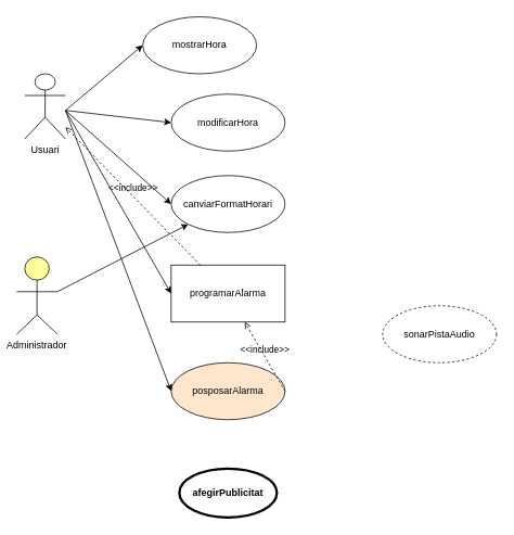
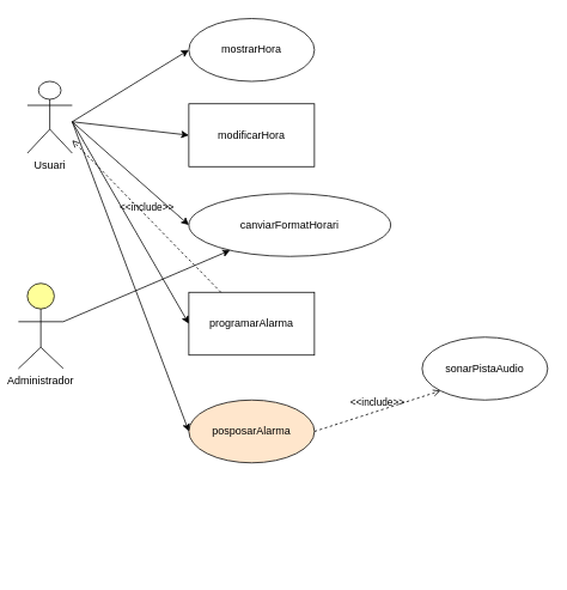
  <mxCell id="0" />
  <mxCell id="1" parent="0" />
  <mxCell id="2" value="Usuari&lt;br&gt;" style="shape=umlActor;verticalLabelPosition=bottom;verticalAlign=top;html=1;outlineConnect=0;" vertex="1" parent="1"><mxGeometry x="30" y="90" width="50" height="80" as="geometry" /></mxCell>
  <mxCell id="3" value="Administrador&lt;br&gt;" style="html=1;outlineConnect=0;whiteSpace=wrap;fillColor=#ffff99;verticalLabelPosition=bottom;verticalAlign=top;align=center;shape=mxgraph.archimate3.actor;" vertex="1" parent="1"><mxGeometry x="20" y="315" width="50" height="95" as="geometry" /></mxCell>
- <mxCell id="4" value="mostrarHora" style="ellipse;whiteSpace=wrap;html=1;" vertex="1" parent="1"><mxGeometry x="175" y="20" width="140" height="70" as="geometry" /></mxCell>
- <mxCell id="5" value="modificarHora" style="ellipse;whiteSpace=wrap;html=1;" vertex="1" parent="1"><mxGeometry x="210" y="115" width="140" height="70" as="geometry" /></mxCell>
- <mxCell id="6" value="canviarFormatHorari&lt;br&gt;" style="ellipse;whiteSpace=wrap;html=1;" vertex="1" parent="1"><mxGeometry x="210" y="215" width="140" height="70" as="geometry" /></mxCell>
+ <mxCell id="4" value="mostrarHora" style="ellipse;whiteSpace=wrap;html=1;" vertex="1" parent="1"><mxGeometry x="210" y="20" width="140" height="70" as="geometry" /></mxCell>
+ <mxCell id="5" value="modificarHora" style="whiteSpace=wrap;html=1;rounded=0;" vertex="1" parent="1"><mxGeometry x="210" y="115" width="140" height="70" as="geometry" /></mxCell>
+ <mxCell id="6" value="canviarFormatHorari&lt;br&gt;" style="ellipse;whiteSpace=wrap;html=1;" vertex="1" parent="1"><mxGeometry x="210" y="215" width="225" height="70" as="geometry" /></mxCell>
  <mxCell id="7" value="programarAlarma" style="whiteSpace=wrap;html=1;rounded=0;" vertex="1" parent="1"><mxGeometry x="210" y="325" width="140" height="70" as="geometry" /></mxCell>
  <mxCell id="8" value="posposarAlarma" style="ellipse;whiteSpace=wrap;html=1;fillColor=#ffe6cc;" vertex="1" parent="1"><mxGeometry x="210" y="445" width="140" height="70" as="geometry" /></mxCell>
- <mxCell id="9" value="sonarPistaAudio&lt;br&gt;" style="ellipse;whiteSpace=wrap;html=1;dashed=1;" vertex="1" parent="1"><mxGeometry x="470" y="375" width="140" height="70" as="geometry" /></mxCell>
+ <mxCell id="9" value="sonarPistaAudio&lt;br&gt;" style="ellipse;whiteSpace=wrap;html=1;" vertex="1" parent="1"><mxGeometry x="470" y="375" width="140" height="70" as="geometry" /></mxCell>
  <mxCell id="10" value="&amp;lt;&amp;lt;include&amp;gt;&amp;gt;" style="html=1;verticalAlign=bottom;labelBackgroundColor=none;endArrow=open;endFill=0;dashed=1;rounded=0;" edge="1" parent="1" source="7" target="2"><mxGeometry width="160" relative="1" as="geometry"><mxPoint x="350" y="360" as="sourcePoint" /><mxPoint x="510" y="360" as="targetPoint" /></mxGeometry></mxCell>
- <mxCell id="11" value="&amp;lt;&amp;lt;include&amp;gt;&amp;gt;" style="html=1;verticalAlign=bottom;labelBackgroundColor=none;endArrow=open;endFill=0;dashed=1;rounded=0;exitX=1;exitY=0.5;exitDx=0;exitDy=0;" edge="1" parent="1" source="8" target="7"><mxGeometry width="160" relative="1" as="geometry"><mxPoint x="340" y="485" as="sourcePoint" /><mxPoint x="500" y="485" as="targetPoint" /></mxGeometry></mxCell>
- <mxCell id="12" value="afegirPublicitat&lt;br&gt;" style="shape=ellipse;html=1;strokeWidth=3;fontStyle=1;whiteSpace=wrap;align=center;perimeter=ellipsePerimeter;" vertex="1" parent="1"><mxGeometry x="220" y="575" width="120" height="60" as="geometry" /></mxCell>
+ <mxCell id="11" value="&amp;lt;&amp;lt;include&amp;gt;&amp;gt;" style="html=1;verticalAlign=bottom;labelBackgroundColor=none;endArrow=open;endFill=0;dashed=1;rounded=0;entryX=0;entryY=1;entryDx=0;entryDy=0;exitX=1;exitY=0.5;exitDx=0;exitDy=0;" edge="1" parent="1" source="8" target="9"><mxGeometry width="160" relative="1" as="geometry"><mxPoint x="340" y="485" as="sourcePoint" /><mxPoint x="500" y="485" as="targetPoint" /></mxGeometry></mxCell>
  <mxCell id="13" value="" style="endArrow=classic;html=1;rounded=0;exitX=1;exitY=0.45;exitDx=0;exitDy=0;exitPerimeter=0;" edge="1" parent="1" source="3" target="6"><mxGeometry width="50" height="50" relative="1" as="geometry"><mxPoint x="130" y="405" as="sourcePoint" /><mxPoint x="180" y="355" as="targetPoint" /></mxGeometry></mxCell>
  <mxCell id="14" value="" style="endArrow=classic;html=1;rounded=0;entryX=0;entryY=0.5;entryDx=0;entryDy=0;" edge="1" parent="1" target="4"><mxGeometry width="50" height="50" relative="1" as="geometry"><mxPoint x="80" y="135" as="sourcePoint" /><mxPoint x="130" y="85" as="targetPoint" /></mxGeometry></mxCell>
  <mxCell id="15" value="" style="endArrow=classic;html=1;rounded=0;entryX=0;entryY=0.5;entryDx=0;entryDy=0;" edge="1" parent="1" target="5"><mxGeometry width="50" height="50" relative="1" as="geometry"><mxPoint x="80" y="135" as="sourcePoint" /><mxPoint x="130" y="85" as="targetPoint" /></mxGeometry></mxCell>
  <mxCell id="16" value="" style="endArrow=classic;html=1;rounded=0;entryX=0;entryY=0.5;entryDx=0;entryDy=0;" edge="1" parent="1" target="6"><mxGeometry width="50" height="50" relative="1" as="geometry"><mxPoint x="80" y="135" as="sourcePoint" /><mxPoint x="130" y="105" as="targetPoint" /></mxGeometry></mxCell>
  <mxCell id="17" value="" style="endArrow=classic;html=1;rounded=0;entryX=0;entryY=0.5;entryDx=0;entryDy=0;" edge="1" parent="1" target="7"><mxGeometry width="50" height="50" relative="1" as="geometry"><mxPoint x="80" y="135" as="sourcePoint" /><mxPoint x="130" y="85" as="targetPoint" /></mxGeometry></mxCell>
  <mxCell id="18" value="" style="endArrow=classic;html=1;rounded=0;entryX=0;entryY=0.5;entryDx=0;entryDy=0;" edge="1" parent="1" target="8"><mxGeometry width="50" height="50" relative="1" as="geometry"><mxPoint x="80" y="135" as="sourcePoint" /><mxPoint x="130" y="85" as="targetPoint" /></mxGeometry></mxCell>
